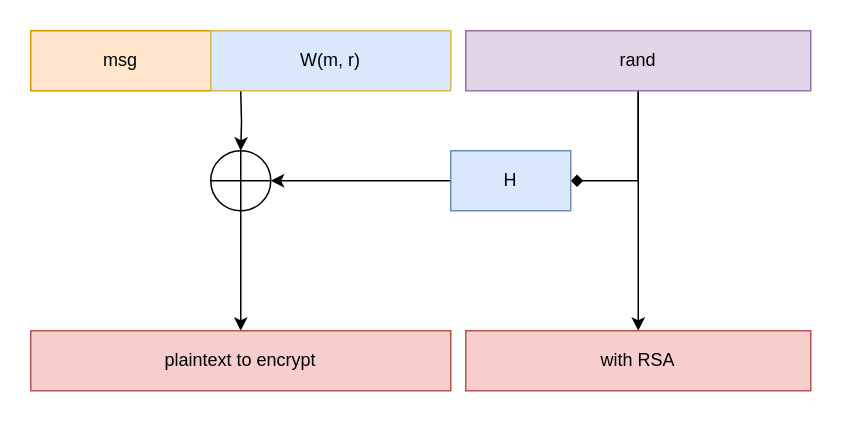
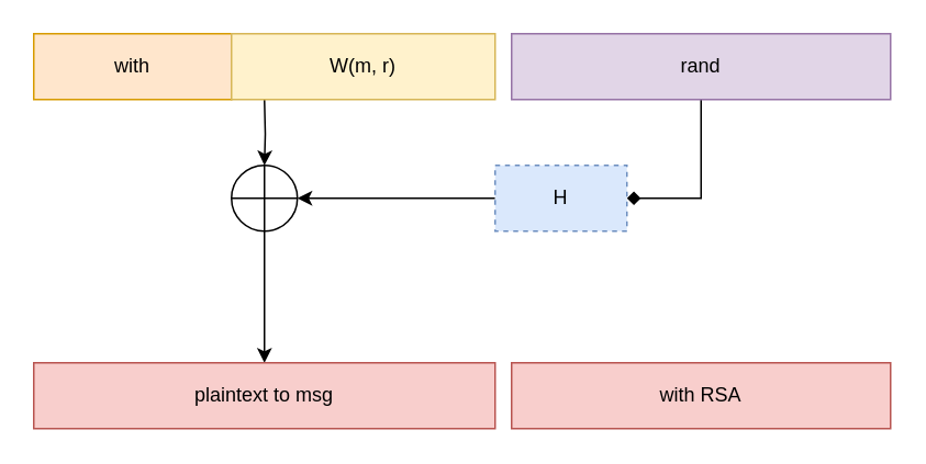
  <mxCell id="0" />
  <mxCell id="1" parent="0" />
- <mxCell id="2" value="msg" style="rounded=0;whiteSpace=wrap;html=1;fillColor=#ffe6cc;strokeColor=#d79b00;" vertex="1" parent="1"><mxGeometry x="20" y="20" width="120" height="40" as="geometry" /></mxCell>
+ <mxCell id="2" value="with" style="rounded=0;whiteSpace=wrap;html=1;fillColor=#ffe6cc;strokeColor=#d79b00;" vertex="1" parent="1"><mxGeometry x="20" y="20" width="120" height="40" as="geometry" /></mxCell>
  <mxCell id="3" value="" style="edgeStyle=orthogonalEdgeStyle;rounded=0;orthogonalLoop=1;jettySize=auto;html=1;" edge="1" parent="1" target="9"><mxGeometry relative="1" as="geometry"><mxPoint x="160" y="60" as="sourcePoint" /></mxGeometry></mxCell>
- <mxCell id="4" value="W(m, r)" style="rounded=0;whiteSpace=wrap;html=1;fillColor=#dae8fc;strokeColor=#d6b656;" vertex="1" parent="1"><mxGeometry x="140" y="20" width="160" height="40" as="geometry" /></mxCell>
+ <mxCell id="4" value="W(m, r)" style="rounded=0;whiteSpace=wrap;html=1;fillColor=#fff2cc;strokeColor=#d6b656;" vertex="1" parent="1"><mxGeometry x="140" y="20" width="160" height="40" as="geometry" /></mxCell>
  <mxCell id="5" style="edgeStyle=orthogonalEdgeStyle;rounded=0;orthogonalLoop=1;jettySize=auto;html=1;entryX=1;entryY=0.5;entryDx=0;entryDy=0;exitX=0.5;exitY=1;exitDx=0;exitDy=0;endArrow=diamond;" edge="1" parent="1" source="7" target="11"><mxGeometry relative="1" as="geometry" /></mxCell>
- <mxCell id="6" style="edgeStyle=orthogonalEdgeStyle;rounded=0;orthogonalLoop=1;jettySize=auto;html=1;exitX=0.5;exitY=1;exitDx=0;exitDy=0;entryX=0.5;entryY=0;entryDx=0;entryDy=0;" edge="1" parent="1" source="7" target="13"><mxGeometry relative="1" as="geometry"><mxPoint x="425" y="180" as="targetPoint" /></mxGeometry></mxCell>
  <mxCell id="7" value="rand" style="rounded=0;whiteSpace=wrap;html=1;fillColor=#e1d5e7;strokeColor=#9673a6;" vertex="1" parent="1"><mxGeometry x="310" y="20" width="230" height="40" as="geometry" /></mxCell>
  <mxCell id="8" style="edgeStyle=orthogonalEdgeStyle;rounded=0;orthogonalLoop=1;jettySize=auto;html=1;exitX=0.5;exitY=1;exitDx=0;exitDy=0;entryX=0.5;entryY=0;entryDx=0;entryDy=0;" edge="1" parent="1" source="9" target="12"><mxGeometry relative="1" as="geometry" /></mxCell>
  <mxCell id="9" value="" style="shape=orEllipse;perimeter=ellipsePerimeter;whiteSpace=wrap;html=1;backgroundOutline=1;" vertex="1" parent="1"><mxGeometry x="140" y="100" width="40" height="40" as="geometry" /></mxCell>
  <mxCell id="10" style="edgeStyle=orthogonalEdgeStyle;rounded=0;orthogonalLoop=1;jettySize=auto;html=1;exitX=0;exitY=0.5;exitDx=0;exitDy=0;entryX=1;entryY=0.5;entryDx=0;entryDy=0;" edge="1" parent="1" source="11" target="9"><mxGeometry relative="1" as="geometry" /></mxCell>
- <mxCell id="11" value="H" style="rounded=0;whiteSpace=wrap;html=1;fillColor=#dae8fc;strokeColor=#6c8ebf;" vertex="1" parent="1"><mxGeometry x="300" y="100" width="80" height="40" as="geometry" /></mxCell>
- <mxCell id="12" value="plaintext to encrypt" style="rounded=0;whiteSpace=wrap;html=1;fillColor=#f8cecc;strokeColor=#b85450;" vertex="1" parent="1"><mxGeometry x="20" y="220" width="280" height="40" as="geometry" /></mxCell>
+ <mxCell id="11" value="H" style="rounded=0;whiteSpace=wrap;html=1;fillColor=#dae8fc;strokeColor=#6c8ebf;dashed=1;" vertex="1" parent="1"><mxGeometry x="300" y="100" width="80" height="40" as="geometry" /></mxCell>
+ <mxCell id="12" value="plaintext to msg" style="rounded=0;whiteSpace=wrap;html=1;fillColor=#f8cecc;strokeColor=#b85450;" vertex="1" parent="1"><mxGeometry x="20" y="220" width="280" height="40" as="geometry" /></mxCell>
  <mxCell id="13" value="with RSA" style="rounded=0;whiteSpace=wrap;html=1;fillColor=#f8cecc;strokeColor=#b85450;" vertex="1" parent="1"><mxGeometry x="310" y="220" width="230" height="40" as="geometry" /></mxCell>
